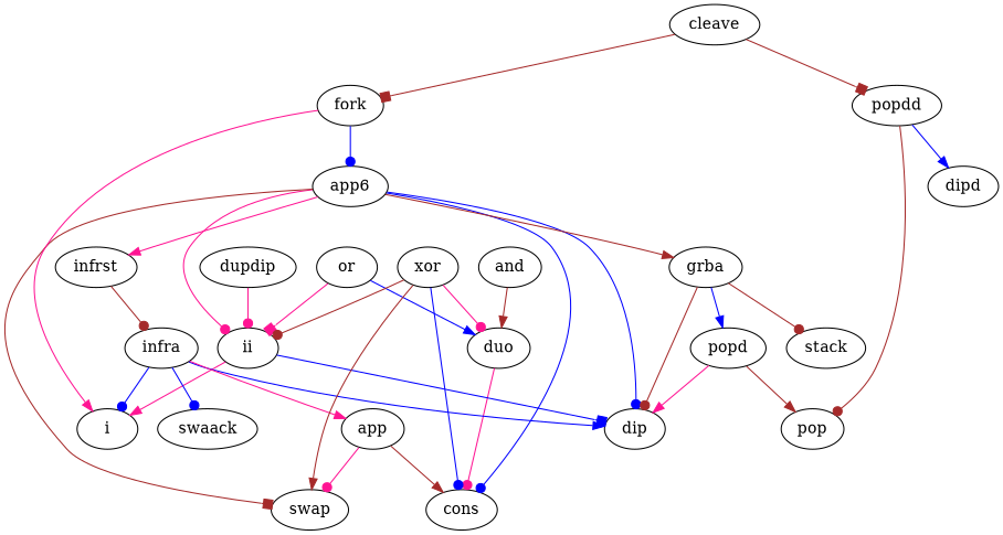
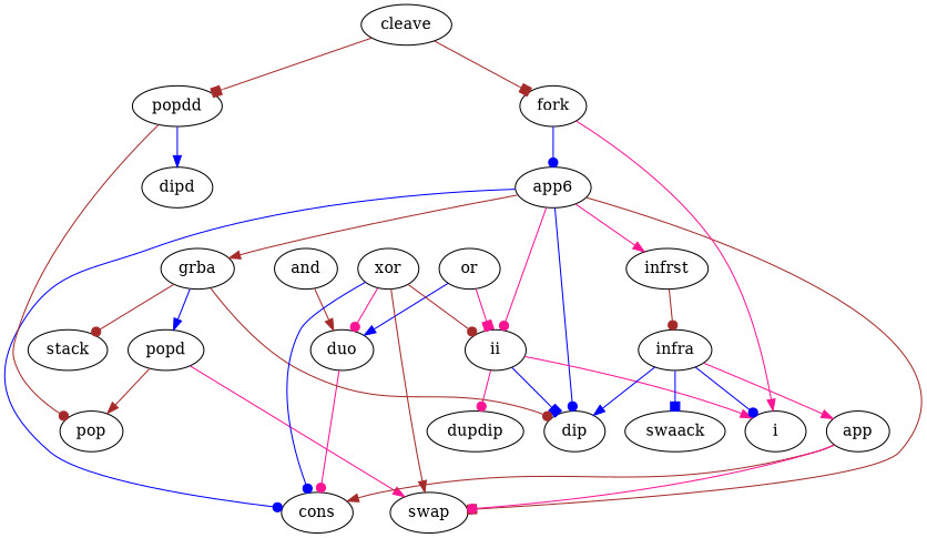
  digraph {
    edge [arrowhead=dot color=brown]
    and
    duo
    cons
    n4 [label=app6]
    ii
    infrst
    dip
    swap
    grba
    i
    dupdip
    infra
    popd
    stack
    swaack
    n16 [label=app]
    pop
    cleave
    popdd
    fork
    dipd
    or
    xor
    and -> duo [arrowhead=normal]
    duo -> cons [color=deeppink]
    n4 -> cons [color=blue]
    n4 -> ii [color=deeppink]
    n4 -> infrst [arrowhead=normal color=deeppink]
    n4 -> dip [color=blue]
    n4 -> swap [arrowhead=box]
    n4 -> grba [arrowhead=normal]
    ii -> dip [arrowhead=box color=blue]
    ii -> i [arrowhead=normal color=deeppink]
-   dupdip -> ii [color=deeppink]
+   ii -> dupdip [color=deeppink]
    infrst -> infra
    grba -> dip
    grba -> popd [arrowhead=normal color=blue]
    grba -> stack
    infra -> dip [arrowhead=normal color=blue]
    infra -> i [color=blue]
-   infra -> swaack [color=blue]
+   infra -> swaack [arrowhead=box color=blue]
    infra -> n16 [arrowhead=normal color=deeppink]
-   popd -> dip [arrowhead=normal color=deeppink]
+   popd -> swap [arrowhead=normal color=deeppink]
    popd -> pop [arrowhead=normal]
    n16 -> cons [arrowhead=normal]
    n16 -> swap [color=deeppink]
    cleave -> popdd [arrowhead=box]
    cleave -> fork [arrowhead=box]
    popdd -> pop
    popdd -> dipd [arrowhead=normal color=blue]
    fork -> n4 [color=blue]
    fork -> i [arrowhead=normal color=deeppink]
    or -> duo [arrowhead=normal color=blue]
    or -> ii [arrowhead=box color=deeppink]
    xor -> duo [color=deeppink]
    xor -> cons [color=blue]
    xor -> ii
    xor -> swap [arrowhead=normal]
  }
